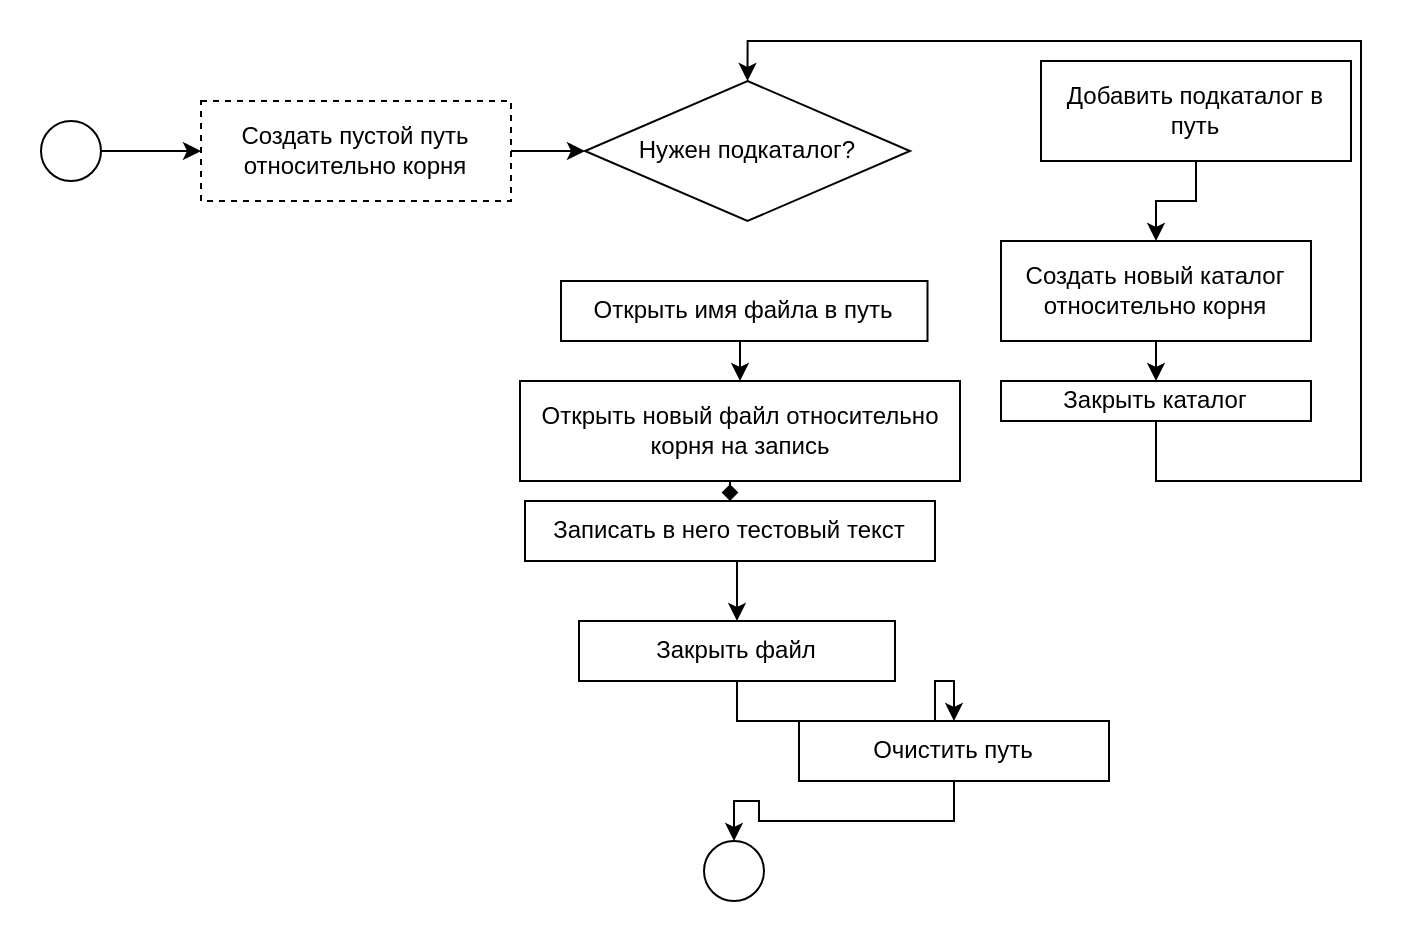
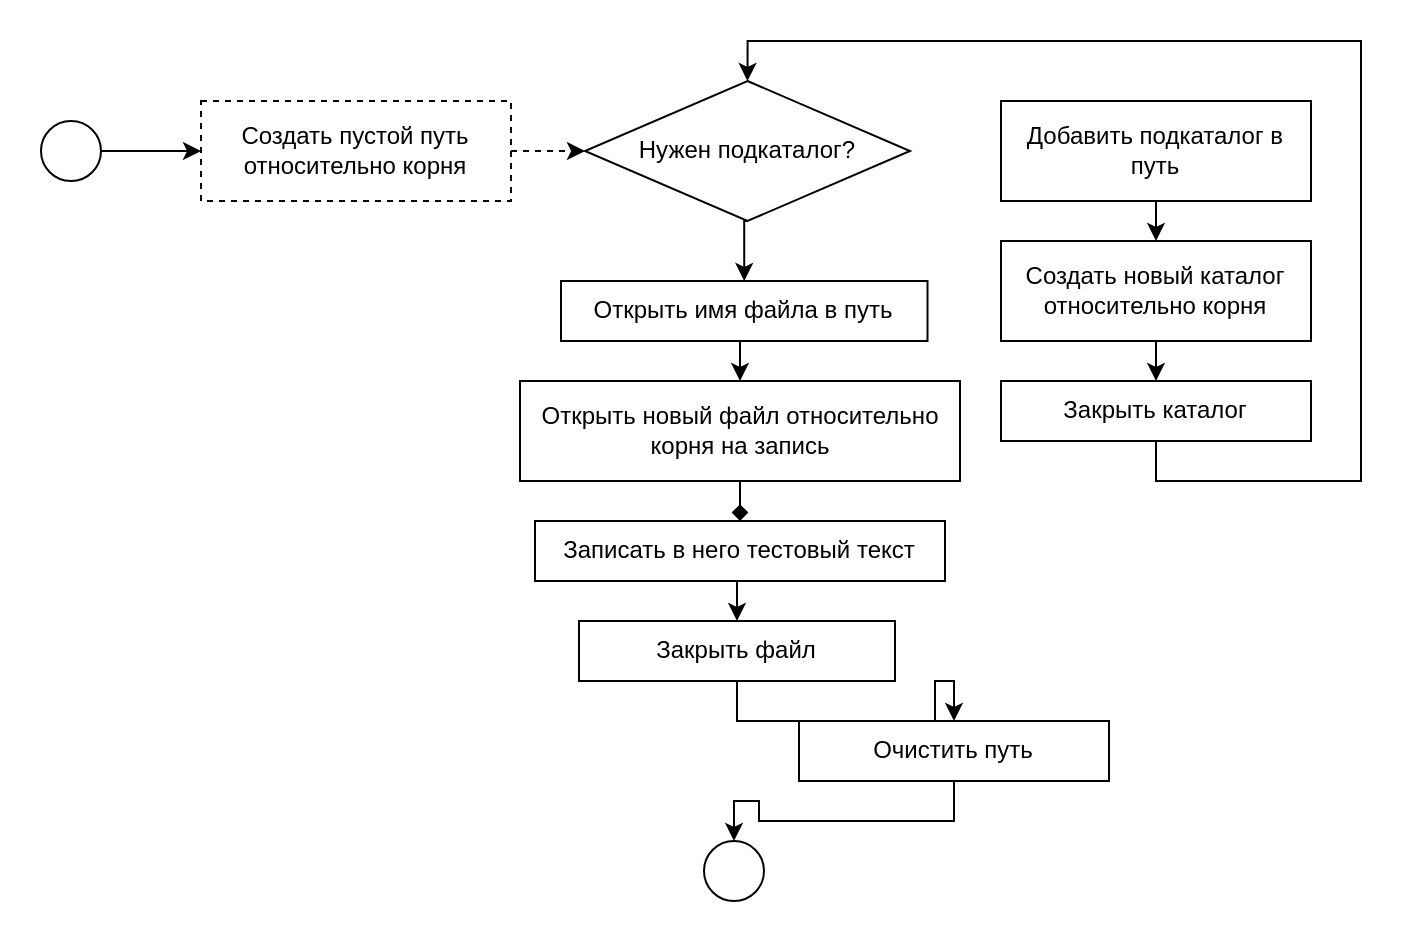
  <mxCell id="0" />
  <mxCell id="1" parent="0" />
  <mxCell id="2" style="edgeStyle=orthogonalEdgeStyle;rounded=0;orthogonalLoop=1;jettySize=auto;html=1;exitX=1;exitY=0.5;exitDx=0;exitDy=0;entryX=0;entryY=0.5;entryDx=0;entryDy=0;" edge="1" parent="1" source="3" target="5"><mxGeometry relative="1" as="geometry" /></mxCell>
  <mxCell id="3" value="" style="ellipse;whiteSpace=wrap;html=1;aspect=fixed;" vertex="1" parent="1"><mxGeometry x="20" y="60" width="30" height="30" as="geometry" /></mxCell>
- <mxCell id="4" style="edgeStyle=orthogonalEdgeStyle;rounded=0;orthogonalLoop=1;jettySize=auto;html=1;exitX=1;exitY=0.5;exitDx=0;exitDy=0;entryX=0;entryY=0.5;entryDx=0;entryDy=0;" edge="1" parent="1" source="5" target="7"><mxGeometry relative="1" as="geometry" /></mxCell>
+ <mxCell id="4" style="edgeStyle=orthogonalEdgeStyle;rounded=0;orthogonalLoop=1;jettySize=auto;html=1;exitX=1;exitY=0.5;exitDx=0;exitDy=0;entryX=0;entryY=0.5;entryDx=0;entryDy=0;dashed=1;" edge="1" parent="1" source="5" target="7"><mxGeometry relative="1" as="geometry" /></mxCell>
  <mxCell id="5" value="Создать пустой путь относительно корня" style="rounded=0;whiteSpace=wrap;html=1;dashed=1;" vertex="1" parent="1"><mxGeometry x="100" y="50" width="155" height="50" as="geometry" /></mxCell>
+ <mxCell id="6" style="edgeStyle=orthogonalEdgeStyle;rounded=0;orthogonalLoop=1;jettySize=auto;html=1;exitX=0.5;exitY=1;exitDx=0;exitDy=0;entryX=0.5;entryY=0;entryDx=0;entryDy=0;" edge="1" parent="1" source="7" target="15"><mxGeometry relative="1" as="geometry" /></mxCell>
  <mxCell id="7" value="Нужен подкаталог?" style="rhombus;whiteSpace=wrap;html=1;" vertex="1" parent="1"><mxGeometry x="292" y="40" width="162.5" height="70" as="geometry" /></mxCell>
  <mxCell id="8" style="edgeStyle=orthogonalEdgeStyle;rounded=0;orthogonalLoop=1;jettySize=auto;html=1;exitX=0.5;exitY=1;exitDx=0;exitDy=0;entryX=0.5;entryY=0;entryDx=0;entryDy=0;" edge="1" parent="1" source="9" target="11"><mxGeometry relative="1" as="geometry" /></mxCell>
- <mxCell id="9" value="Добавить подкаталог в путь" style="rounded=0;whiteSpace=wrap;html=1;" vertex="1" parent="1"><mxGeometry x="520" y="30" width="155" height="50" as="geometry" /></mxCell>
+ <mxCell id="9" value="Добавить подкаталог в путь" style="rounded=0;whiteSpace=wrap;html=1;" vertex="1" parent="1"><mxGeometry x="500" y="50" width="155" height="50" as="geometry" /></mxCell>
  <mxCell id="10" style="edgeStyle=orthogonalEdgeStyle;rounded=0;orthogonalLoop=1;jettySize=auto;html=1;exitX=0.5;exitY=1;exitDx=0;exitDy=0;entryX=0.5;entryY=0;entryDx=0;entryDy=0;" edge="1" parent="1" source="11" target="13"><mxGeometry relative="1" as="geometry" /></mxCell>
  <mxCell id="11" value="Создать новый каталог относительно корня" style="rounded=0;whiteSpace=wrap;html=1;" vertex="1" parent="1"><mxGeometry x="500" y="120" width="155" height="50" as="geometry" /></mxCell>
  <mxCell id="12" style="edgeStyle=orthogonalEdgeStyle;rounded=0;orthogonalLoop=1;jettySize=auto;html=1;exitX=0.5;exitY=1;exitDx=0;exitDy=0;entryX=0.5;entryY=0;entryDx=0;entryDy=0;" edge="1" parent="1" source="13" target="7"><mxGeometry relative="1" as="geometry"><Array as="points"><mxPoint x="578" y="240" /><mxPoint x="680" y="240" /><mxPoint x="680" y="20" /><mxPoint x="373" y="20" /></Array></mxGeometry></mxCell>
- <mxCell id="13" value="Закрыть каталог" style="rounded=0;whiteSpace=wrap;html=1;" vertex="1" parent="1"><mxGeometry x="500" y="190" width="155" height="20" as="geometry" /></mxCell>
+ <mxCell id="13" value="Закрыть каталог" style="rounded=0;whiteSpace=wrap;html=1;" vertex="1" parent="1"><mxGeometry x="500" y="190" width="155" height="30" as="geometry" /></mxCell>
  <mxCell id="14" style="edgeStyle=orthogonalEdgeStyle;rounded=0;orthogonalLoop=1;jettySize=auto;html=1;exitX=0.5;exitY=1;exitDx=0;exitDy=0;entryX=0.5;entryY=0;entryDx=0;entryDy=0;" edge="1" parent="1" source="15" target="17"><mxGeometry relative="1" as="geometry" /></mxCell>
  <mxCell id="15" value="Открыть имя файла в путь" style="rounded=0;whiteSpace=wrap;html=1;spacingLeft=2;spacingRight=2;" vertex="1" parent="1"><mxGeometry x="280" y="140" width="183.25" height="30" as="geometry" /></mxCell>
  <mxCell id="16" style="edgeStyle=orthogonalEdgeStyle;rounded=0;orthogonalLoop=1;jettySize=auto;html=1;exitX=0.5;exitY=1;exitDx=0;exitDy=0;entryX=0.5;entryY=0;entryDx=0;entryDy=0;endArrow=diamond;" edge="1" parent="1" source="17" target="19"><mxGeometry relative="1" as="geometry" /></mxCell>
  <mxCell id="17" value="Открыть новый файл относительно корня на запись" style="rounded=0;whiteSpace=wrap;html=1;spacingLeft=2;spacingRight=2;" vertex="1" parent="1"><mxGeometry x="259.5" y="190" width="220" height="50" as="geometry" /></mxCell>
  <mxCell id="18" style="edgeStyle=orthogonalEdgeStyle;rounded=0;orthogonalLoop=1;jettySize=auto;html=1;exitX=0.5;exitY=1;exitDx=0;exitDy=0;entryX=0.5;entryY=0;entryDx=0;entryDy=0;" edge="1" parent="1" source="19" target="21"><mxGeometry relative="1" as="geometry" /></mxCell>
- <mxCell id="19" value="Записать в него тестовый текст" style="rounded=0;whiteSpace=wrap;html=1;" vertex="1" parent="1"><mxGeometry x="262" y="250" width="205" height="30" as="geometry" /></mxCell>
+ <mxCell id="19" value="Записать в него тестовый текст" style="rounded=0;whiteSpace=wrap;html=1;" vertex="1" parent="1"><mxGeometry x="267" y="260" width="205" height="30" as="geometry" /></mxCell>
  <mxCell id="20" style="edgeStyle=orthogonalEdgeStyle;rounded=0;orthogonalLoop=1;jettySize=auto;html=1;exitX=0.5;exitY=1;exitDx=0;exitDy=0;entryX=0.5;entryY=0;entryDx=0;entryDy=0;" edge="1" parent="1" source="21" target="23"><mxGeometry relative="1" as="geometry" /></mxCell>
  <mxCell id="21" value="Закрыть файл" style="rounded=0;whiteSpace=wrap;html=1;" vertex="1" parent="1"><mxGeometry x="289" y="310" width="158" height="30" as="geometry" /></mxCell>
  <mxCell id="22" style="edgeStyle=orthogonalEdgeStyle;rounded=0;orthogonalLoop=1;jettySize=auto;html=1;exitX=0.5;exitY=1;exitDx=0;exitDy=0;entryX=0.5;entryY=0;entryDx=0;entryDy=0;" edge="1" parent="1" source="23" target="24"><mxGeometry relative="1" as="geometry" /></mxCell>
  <mxCell id="23" value="Очистить путь" style="rounded=0;whiteSpace=wrap;html=1;" vertex="1" parent="1"><mxGeometry x="399" y="360" width="155" height="30" as="geometry" /></mxCell>
  <mxCell id="24" value="" style="ellipse;whiteSpace=wrap;html=1;aspect=fixed;" vertex="1" parent="1"><mxGeometry x="351.5" y="420" width="30" height="30" as="geometry" /></mxCell>
